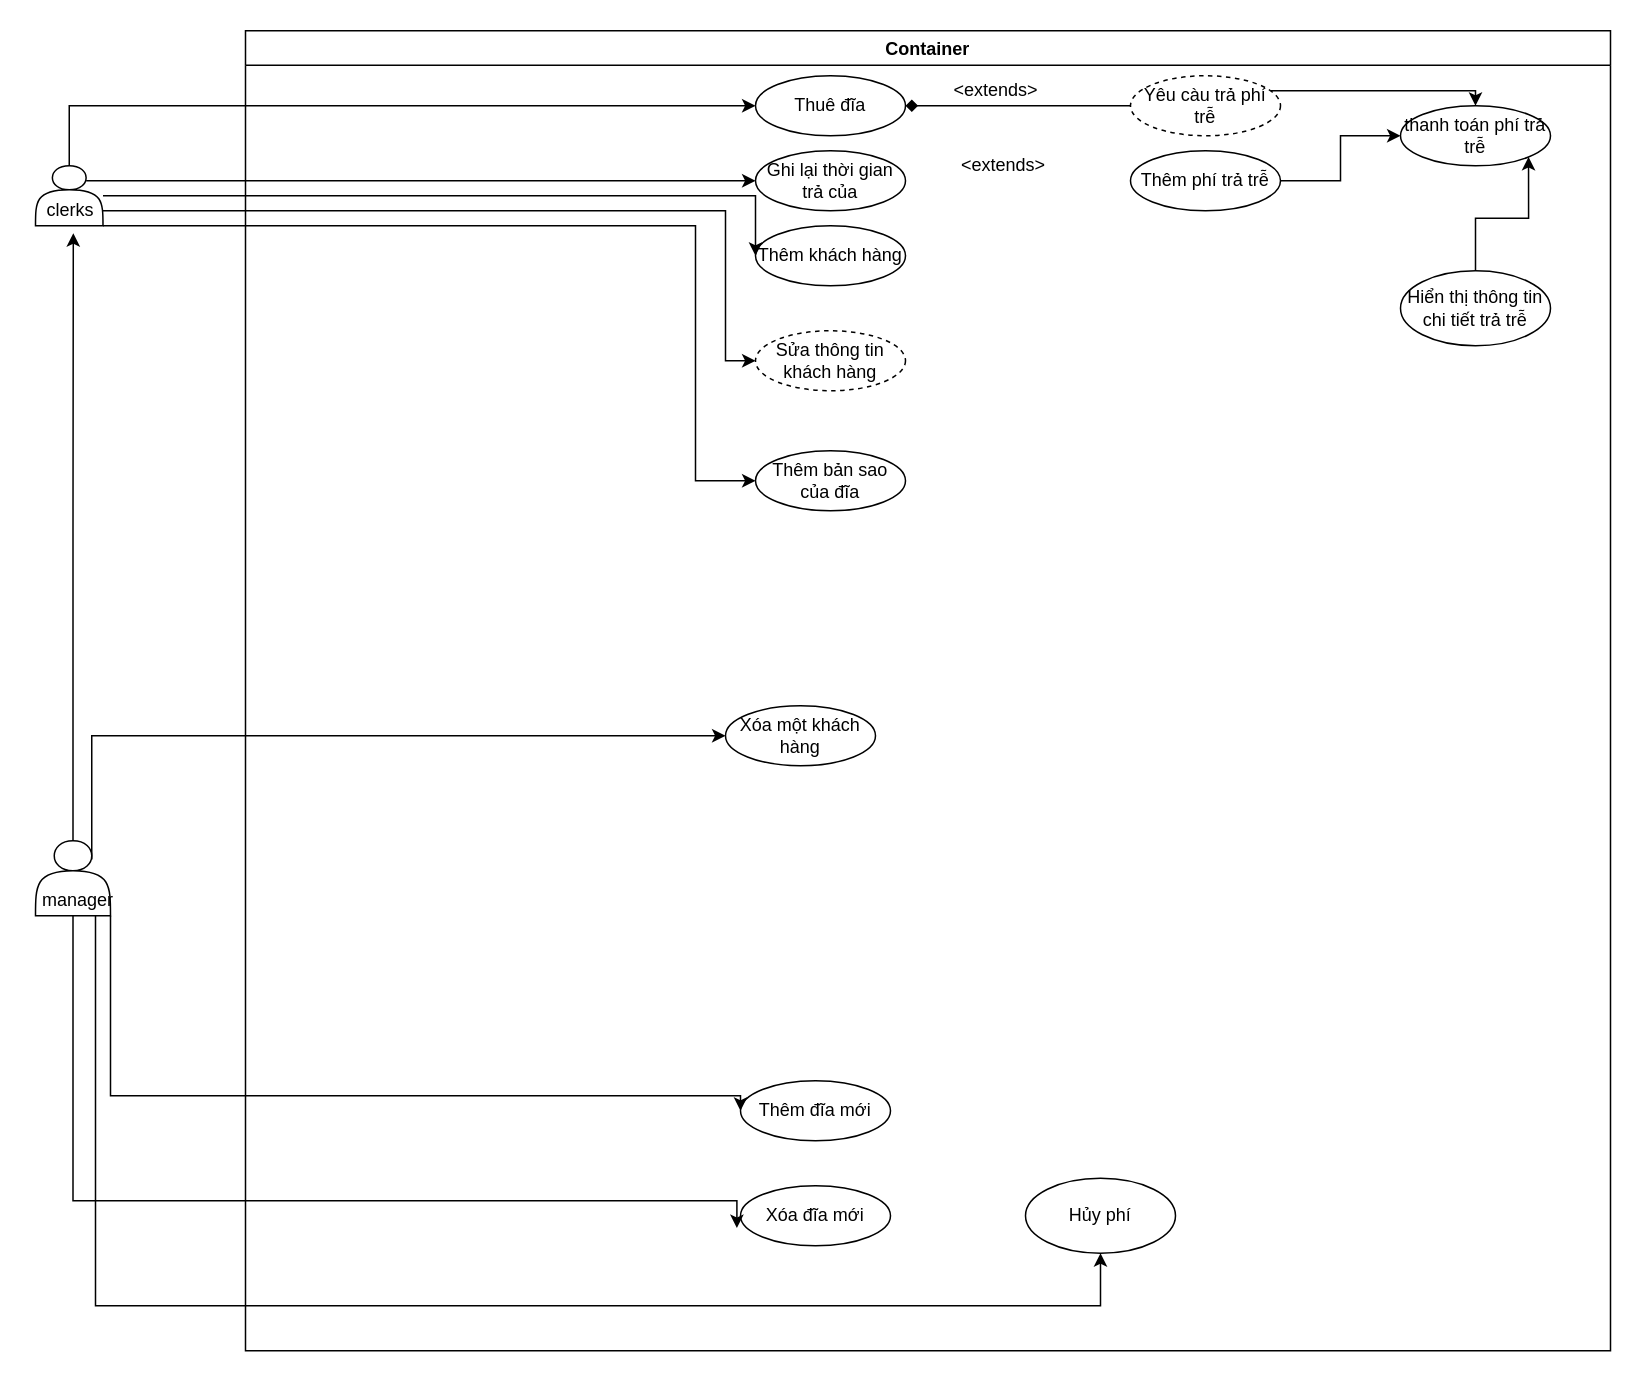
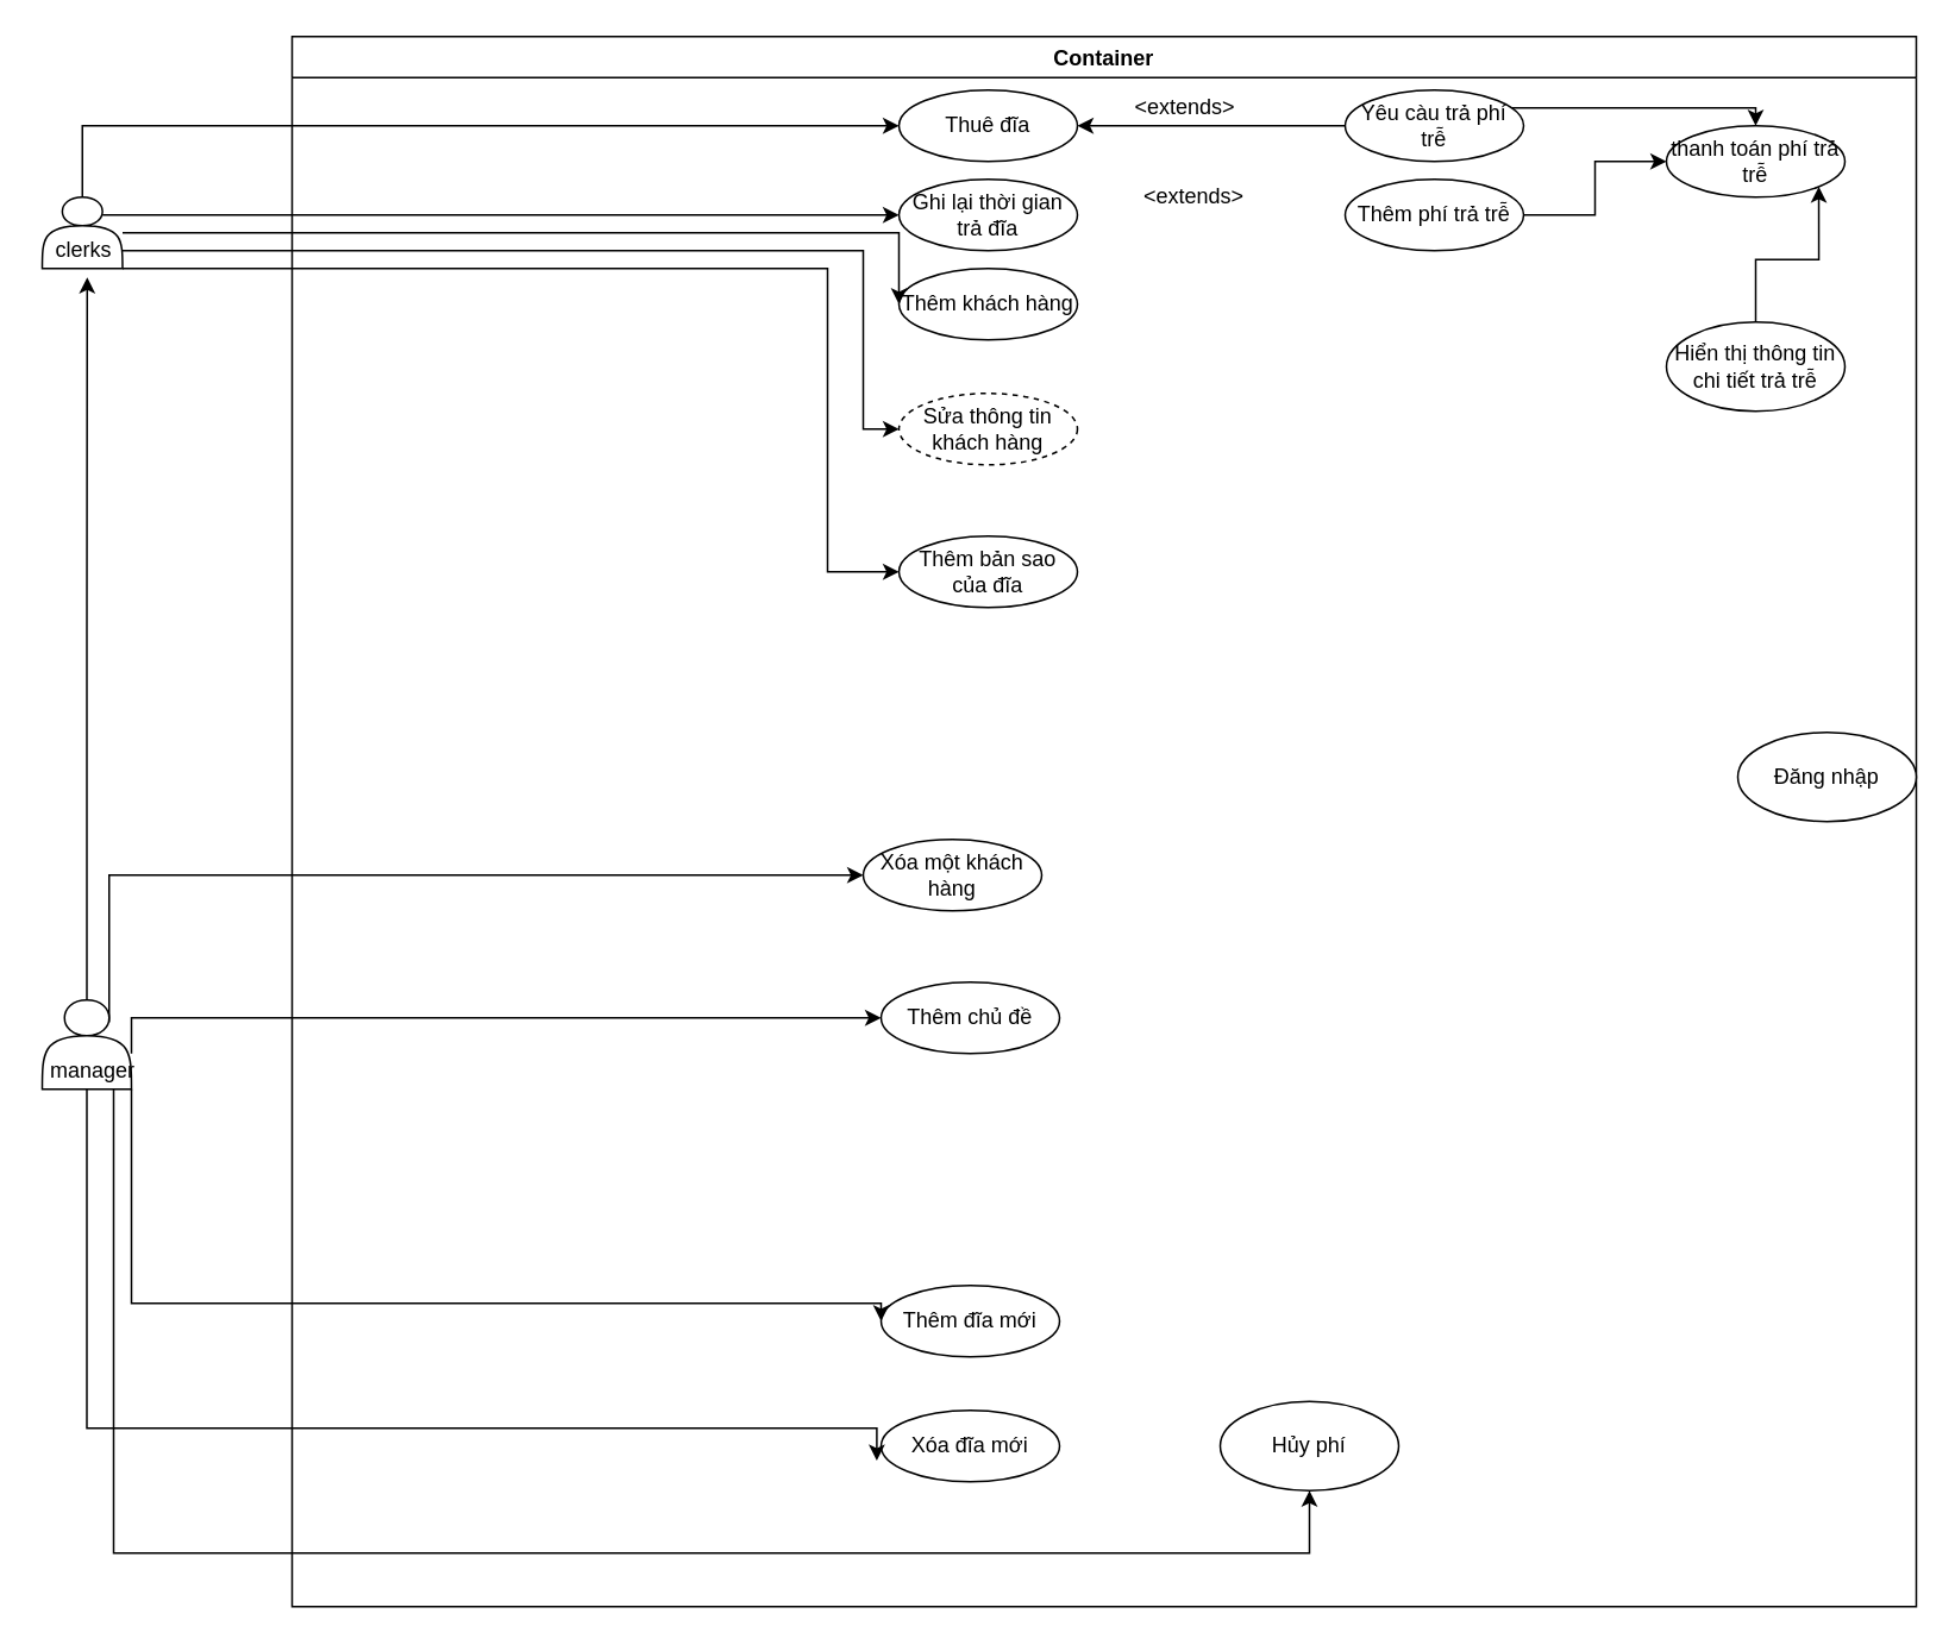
  <mxCell id="0" />
  <mxCell id="1" parent="0" />
  <mxCell id="2" value="Container" style="swimlane;" vertex="1" parent="1"><mxGeometry x="163" y="20" width="910" height="880" as="geometry" /></mxCell>
- <mxCell id="3" value="Ghi lại thời gian trả của" style="ellipse;whiteSpace=wrap;html=1;align=center;newEdgeStyle={&quot;edgeStyle&quot;:&quot;entityRelationEdgeStyle&quot;,&quot;startArrow&quot;:&quot;none&quot;,&quot;endArrow&quot;:&quot;none&quot;,&quot;segment&quot;:10,&quot;curved&quot;:1};treeFolding=1;treeMoving=1;" vertex="1" parent="2"><mxGeometry x="340" y="80" width="100" height="40" as="geometry" /></mxCell>
+ <mxCell id="3" value="Ghi lại thời gian trả đĩa" style="ellipse;whiteSpace=wrap;html=1;align=center;newEdgeStyle={&quot;edgeStyle&quot;:&quot;entityRelationEdgeStyle&quot;,&quot;startArrow&quot;:&quot;none&quot;,&quot;endArrow&quot;:&quot;none&quot;,&quot;segment&quot;:10,&quot;curved&quot;:1};treeFolding=1;treeMoving=1;" vertex="1" parent="2"><mxGeometry x="340" y="80" width="100" height="40" as="geometry" /></mxCell>
  <mxCell id="4" value="Thuê đĩa" style="ellipse;whiteSpace=wrap;html=1;align=center;newEdgeStyle={&quot;edgeStyle&quot;:&quot;entityRelationEdgeStyle&quot;,&quot;startArrow&quot;:&quot;none&quot;,&quot;endArrow&quot;:&quot;none&quot;,&quot;segment&quot;:10,&quot;curved&quot;:1};treeFolding=1;treeMoving=1;" vertex="1" parent="2"><mxGeometry x="340" y="30" width="100" height="40" as="geometry" /></mxCell>
  <mxCell id="5" value="Thêm khách hàng" style="ellipse;whiteSpace=wrap;html=1;align=center;newEdgeStyle={&quot;edgeStyle&quot;:&quot;entityRelationEdgeStyle&quot;,&quot;startArrow&quot;:&quot;none&quot;,&quot;endArrow&quot;:&quot;none&quot;,&quot;segment&quot;:10,&quot;curved&quot;:1};treeFolding=1;treeMoving=1;" vertex="1" parent="2"><mxGeometry x="340" y="130" width="100" height="40" as="geometry" /></mxCell>
  <mxCell id="6" value="Sửa thông tin khách hàng" style="ellipse;whiteSpace=wrap;html=1;align=center;newEdgeStyle={&quot;edgeStyle&quot;:&quot;entityRelationEdgeStyle&quot;,&quot;startArrow&quot;:&quot;none&quot;,&quot;endArrow&quot;:&quot;none&quot;,&quot;segment&quot;:10,&quot;curved&quot;:1};treeFolding=1;treeMoving=1;dashed=1;" vertex="1" parent="2"><mxGeometry x="340" y="200" width="100" height="40" as="geometry" /></mxCell>
  <mxCell id="7" value="Xóa một khách hàng" style="ellipse;whiteSpace=wrap;html=1;align=center;newEdgeStyle={&quot;edgeStyle&quot;:&quot;entityRelationEdgeStyle&quot;,&quot;startArrow&quot;:&quot;none&quot;,&quot;endArrow&quot;:&quot;none&quot;,&quot;segment&quot;:10,&quot;curved&quot;:1};treeFolding=1;treeMoving=1;" vertex="1" parent="2"><mxGeometry x="320" y="450" width="100" height="40" as="geometry" /></mxCell>
+ <mxCell id="8" value="Thêm chủ đề" style="ellipse;whiteSpace=wrap;html=1;align=center;newEdgeStyle={&quot;edgeStyle&quot;:&quot;entityRelationEdgeStyle&quot;,&quot;startArrow&quot;:&quot;none&quot;,&quot;endArrow&quot;:&quot;none&quot;,&quot;segment&quot;:10,&quot;curved&quot;:1};treeFolding=1;treeMoving=1;" vertex="1" parent="2"><mxGeometry x="330" y="530" width="100" height="40" as="geometry" /></mxCell>
+ <mxCell id="9" value="Đăng nhập" style="ellipse;whiteSpace=wrap;html=1;align=center;newEdgeStyle={&quot;edgeStyle&quot;:&quot;entityRelationEdgeStyle&quot;,&quot;startArrow&quot;:&quot;none&quot;,&quot;endArrow&quot;:&quot;none&quot;,&quot;segment&quot;:10,&quot;curved&quot;:1};treeFolding=1;treeMoving=1;" vertex="1" parent="2"><mxGeometry x="810" y="390" width="100" height="50" as="geometry" /></mxCell>
  <mxCell id="10" value="Thêm bản sao của đĩa" style="ellipse;whiteSpace=wrap;html=1;align=center;newEdgeStyle={&quot;edgeStyle&quot;:&quot;entityRelationEdgeStyle&quot;,&quot;startArrow&quot;:&quot;none&quot;,&quot;endArrow&quot;:&quot;none&quot;,&quot;segment&quot;:10,&quot;curved&quot;:1};treeFolding=1;treeMoving=1;" vertex="1" parent="2"><mxGeometry x="340" y="280" width="100" height="40" as="geometry" /></mxCell>
  <mxCell id="11" value="Thêm đĩa mới" style="ellipse;whiteSpace=wrap;html=1;align=center;newEdgeStyle={&quot;edgeStyle&quot;:&quot;entityRelationEdgeStyle&quot;,&quot;startArrow&quot;:&quot;none&quot;,&quot;endArrow&quot;:&quot;none&quot;,&quot;segment&quot;:10,&quot;curved&quot;:1};treeFolding=1;treeMoving=1;" vertex="1" parent="2"><mxGeometry x="330" y="700" width="100" height="40" as="geometry" /></mxCell>
  <mxCell id="12" value="Xóa đĩa mới" style="ellipse;whiteSpace=wrap;html=1;align=center;newEdgeStyle={&quot;edgeStyle&quot;:&quot;entityRelationEdgeStyle&quot;,&quot;startArrow&quot;:&quot;none&quot;,&quot;endArrow&quot;:&quot;none&quot;,&quot;segment&quot;:10,&quot;curved&quot;:1};treeFolding=1;treeMoving=1;" vertex="1" parent="2"><mxGeometry x="330" y="770" width="100" height="40" as="geometry" /></mxCell>
  <mxCell id="13" style="edgeStyle=orthogonalEdgeStyle;rounded=0;orthogonalLoop=1;jettySize=auto;html=1;" edge="1" parent="2" source="14" target="19"><mxGeometry relative="1" as="geometry"><Array as="points" /></mxGeometry></mxCell>
  <mxCell id="14" value="Thêm phí trả trễ" style="ellipse;whiteSpace=wrap;html=1;align=center;newEdgeStyle={&quot;edgeStyle&quot;:&quot;entityRelationEdgeStyle&quot;,&quot;startArrow&quot;:&quot;none&quot;,&quot;endArrow&quot;:&quot;none&quot;,&quot;segment&quot;:10,&quot;curved&quot;:1};treeFolding=1;treeMoving=1;" vertex="1" parent="2"><mxGeometry x="590" y="80" width="100" height="40" as="geometry" /></mxCell>
  <mxCell id="15" style="edgeStyle=orthogonalEdgeStyle;rounded=0;orthogonalLoop=1;jettySize=auto;html=1;entryX=0.5;entryY=0;entryDx=0;entryDy=0;" edge="1" parent="2" source="17" target="19"><mxGeometry relative="1" as="geometry"><mxPoint x="840" y="40" as="targetPoint" /><Array as="points"><mxPoint x="820" y="40" /></Array></mxGeometry></mxCell>
- <mxCell id="16" style="edgeStyle=orthogonalEdgeStyle;rounded=0;orthogonalLoop=1;jettySize=auto;html=1;entryX=1;entryY=0.5;entryDx=0;entryDy=0;endArrow=diamond;" edge="1" parent="2" source="17" target="4"><mxGeometry relative="1" as="geometry" /></mxCell>
- <mxCell id="17" value="Yêu càu trả phí trễ" style="ellipse;whiteSpace=wrap;html=1;align=center;newEdgeStyle={&quot;edgeStyle&quot;:&quot;entityRelationEdgeStyle&quot;,&quot;startArrow&quot;:&quot;none&quot;,&quot;endArrow&quot;:&quot;none&quot;,&quot;segment&quot;:10,&quot;curved&quot;:1};treeFolding=1;treeMoving=1;dashed=1;" vertex="1" parent="2"><mxGeometry x="590" y="30" width="100" height="40" as="geometry" /></mxCell>
+ <mxCell id="16" style="edgeStyle=orthogonalEdgeStyle;rounded=0;orthogonalLoop=1;jettySize=auto;html=1;entryX=1;entryY=0.5;entryDx=0;entryDy=0;" edge="1" parent="2" source="17" target="4"><mxGeometry relative="1" as="geometry" /></mxCell>
+ <mxCell id="17" value="Yêu càu trả phí trễ" style="ellipse;whiteSpace=wrap;html=1;align=center;newEdgeStyle={&quot;edgeStyle&quot;:&quot;entityRelationEdgeStyle&quot;,&quot;startArrow&quot;:&quot;none&quot;,&quot;endArrow&quot;:&quot;none&quot;,&quot;segment&quot;:10,&quot;curved&quot;:1};treeFolding=1;treeMoving=1;" vertex="1" parent="2"><mxGeometry x="590" y="30" width="100" height="40" as="geometry" /></mxCell>
  <mxCell id="18" value="&amp;lt;extends&amp;gt;" style="text;html=1;align=center;verticalAlign=middle;resizable=0;points=[];autosize=1;" vertex="1" parent="2"><mxGeometry x="470" y="80" width="70" height="20" as="geometry" /></mxCell>
  <mxCell id="19" value="thanh toán phí trả trễ" style="ellipse;whiteSpace=wrap;html=1;align=center;newEdgeStyle={&quot;edgeStyle&quot;:&quot;entityRelationEdgeStyle&quot;,&quot;startArrow&quot;:&quot;none&quot;,&quot;endArrow&quot;:&quot;none&quot;,&quot;segment&quot;:10,&quot;curved&quot;:1};treeFolding=1;treeMoving=1;" vertex="1" parent="2"><mxGeometry x="770" y="50" width="100" height="40" as="geometry" /></mxCell>
  <mxCell id="20" style="edgeStyle=orthogonalEdgeStyle;rounded=0;orthogonalLoop=1;jettySize=auto;html=1;entryX=1;entryY=1;entryDx=0;entryDy=0;" edge="1" parent="2" source="21" target="19"><mxGeometry relative="1" as="geometry" /></mxCell>
  <mxCell id="21" value="Hiển thị thông tin chi tiết trả trễ" style="ellipse;whiteSpace=wrap;html=1;align=center;newEdgeStyle={&quot;edgeStyle&quot;:&quot;entityRelationEdgeStyle&quot;,&quot;startArrow&quot;:&quot;none&quot;,&quot;endArrow&quot;:&quot;none&quot;,&quot;segment&quot;:10,&quot;curved&quot;:1};treeFolding=1;treeMoving=1;" vertex="1" parent="2"><mxGeometry x="770" y="160" width="100" height="50" as="geometry" /></mxCell>
  <mxCell id="22" value="Hủy phí" style="ellipse;whiteSpace=wrap;html=1;align=center;newEdgeStyle={&quot;edgeStyle&quot;:&quot;entityRelationEdgeStyle&quot;,&quot;startArrow&quot;:&quot;none&quot;,&quot;endArrow&quot;:&quot;none&quot;,&quot;segment&quot;:10,&quot;curved&quot;:1};treeFolding=1;treeMoving=1;" vertex="1" parent="2"><mxGeometry x="520" y="765" width="100" height="50" as="geometry" /></mxCell>
  <mxCell id="23" style="edgeStyle=orthogonalEdgeStyle;rounded=0;orthogonalLoop=1;jettySize=auto;html=1;entryX=0;entryY=0.5;entryDx=0;entryDy=0;exitX=0.75;exitY=0.25;exitDx=0;exitDy=0;exitPerimeter=0;" edge="1" parent="1" source="27" target="7"><mxGeometry relative="1" as="geometry"><Array as="points"><mxPoint x="61" y="490" /></Array></mxGeometry></mxCell>
  <mxCell id="24" style="edgeStyle=orthogonalEdgeStyle;rounded=0;orthogonalLoop=1;jettySize=auto;html=1;entryX=-0.024;entryY=0.705;entryDx=0;entryDy=0;entryPerimeter=0;" edge="1" parent="1" source="27" target="12"><mxGeometry relative="1" as="geometry"><Array as="points"><mxPoint x="48" y="800" /><mxPoint x="491" y="800" /></Array></mxGeometry></mxCell>
  <mxCell id="25" style="edgeStyle=orthogonalEdgeStyle;rounded=0;orthogonalLoop=1;jettySize=auto;html=1;entryX=0.554;entryY=1.25;entryDx=0;entryDy=0;entryPerimeter=0;" edge="1" parent="1" source="27" target="37"><mxGeometry relative="1" as="geometry" /></mxCell>
  <mxCell id="26" style="edgeStyle=orthogonalEdgeStyle;rounded=0;orthogonalLoop=1;jettySize=auto;html=1;" edge="1" parent="1" source="27" target="22"><mxGeometry relative="1" as="geometry"><Array as="points"><mxPoint x="63" y="870" /><mxPoint x="733" y="870" /></Array></mxGeometry></mxCell>
  <mxCell id="27" value="" style="shape=actor;whiteSpace=wrap;html=1;" vertex="1" parent="1"><mxGeometry x="23" y="560" width="50" height="50" as="geometry" /></mxCell>
+ <mxCell id="28" style="edgeStyle=orthogonalEdgeStyle;rounded=0;orthogonalLoop=1;jettySize=auto;html=1;entryX=0;entryY=0.5;entryDx=0;entryDy=0;" edge="1" parent="1" source="30" target="8"><mxGeometry relative="1" as="geometry"><Array as="points"><mxPoint x="73" y="570" /></Array></mxGeometry></mxCell>
  <mxCell id="29" style="edgeStyle=orthogonalEdgeStyle;rounded=0;orthogonalLoop=1;jettySize=auto;html=1;entryX=0;entryY=0.5;entryDx=0;entryDy=0;" edge="1" parent="1" source="30" target="11"><mxGeometry relative="1" as="geometry"><Array as="points"><mxPoint x="73" y="730" /><mxPoint x="493" y="730" /></Array></mxGeometry></mxCell>
  <mxCell id="30" value="manager" style="text;html=1;align=center;verticalAlign=middle;resizable=0;points=[];autosize=1;" vertex="1" parent="1"><mxGeometry x="20.5" y="590" width="60" height="20" as="geometry" /></mxCell>
  <mxCell id="31" style="edgeStyle=orthogonalEdgeStyle;rounded=0;orthogonalLoop=1;jettySize=auto;html=1;entryX=0;entryY=0.5;entryDx=0;entryDy=0;" edge="1" parent="1" source="36" target="4"><mxGeometry relative="1" as="geometry"><Array as="points"><mxPoint x="46" y="70" /></Array></mxGeometry></mxCell>
  <mxCell id="32" style="edgeStyle=orthogonalEdgeStyle;rounded=0;orthogonalLoop=1;jettySize=auto;html=1;entryX=0;entryY=0.5;entryDx=0;entryDy=0;exitX=0.75;exitY=0.25;exitDx=0;exitDy=0;exitPerimeter=0;" edge="1" parent="1" source="36" target="3"><mxGeometry relative="1" as="geometry"><Array as="points" /></mxGeometry></mxCell>
  <mxCell id="33" style="edgeStyle=orthogonalEdgeStyle;rounded=0;orthogonalLoop=1;jettySize=auto;html=1;entryX=0;entryY=0.5;entryDx=0;entryDy=0;" edge="1" parent="1" source="36" target="5"><mxGeometry relative="1" as="geometry"><Array as="points"><mxPoint x="503" y="130" /></Array></mxGeometry></mxCell>
  <mxCell id="34" style="edgeStyle=orthogonalEdgeStyle;rounded=0;orthogonalLoop=1;jettySize=auto;html=1;entryX=0;entryY=0.5;entryDx=0;entryDy=0;" edge="1" parent="1" source="36" target="6"><mxGeometry relative="1" as="geometry"><Array as="points"><mxPoint x="483" y="140" /><mxPoint x="483" y="240" /></Array></mxGeometry></mxCell>
  <mxCell id="35" style="edgeStyle=orthogonalEdgeStyle;rounded=0;orthogonalLoop=1;jettySize=auto;html=1;entryX=0;entryY=0.5;entryDx=0;entryDy=0;" edge="1" parent="1" source="36" target="10"><mxGeometry relative="1" as="geometry"><Array as="points"><mxPoint x="463" y="150" /><mxPoint x="463" y="320" /></Array></mxGeometry></mxCell>
  <mxCell id="36" value="" style="shape=actor;whiteSpace=wrap;html=1;" vertex="1" parent="1"><mxGeometry x="23" y="110" width="45" height="40" as="geometry" /></mxCell>
  <mxCell id="37" value="clerks&lt;br&gt;" style="text;html=1;align=center;verticalAlign=middle;resizable=0;points=[];autosize=1;" vertex="1" parent="1"><mxGeometry x="20.5" y="130" width="50" height="20" as="geometry" /></mxCell>
  <mxCell id="38" value="&amp;lt;extends&amp;gt;" style="text;html=1;align=center;verticalAlign=middle;resizable=0;points=[];autosize=1;" vertex="1" parent="1"><mxGeometry x="628" y="50" width="70" height="20" as="geometry" /></mxCell>
